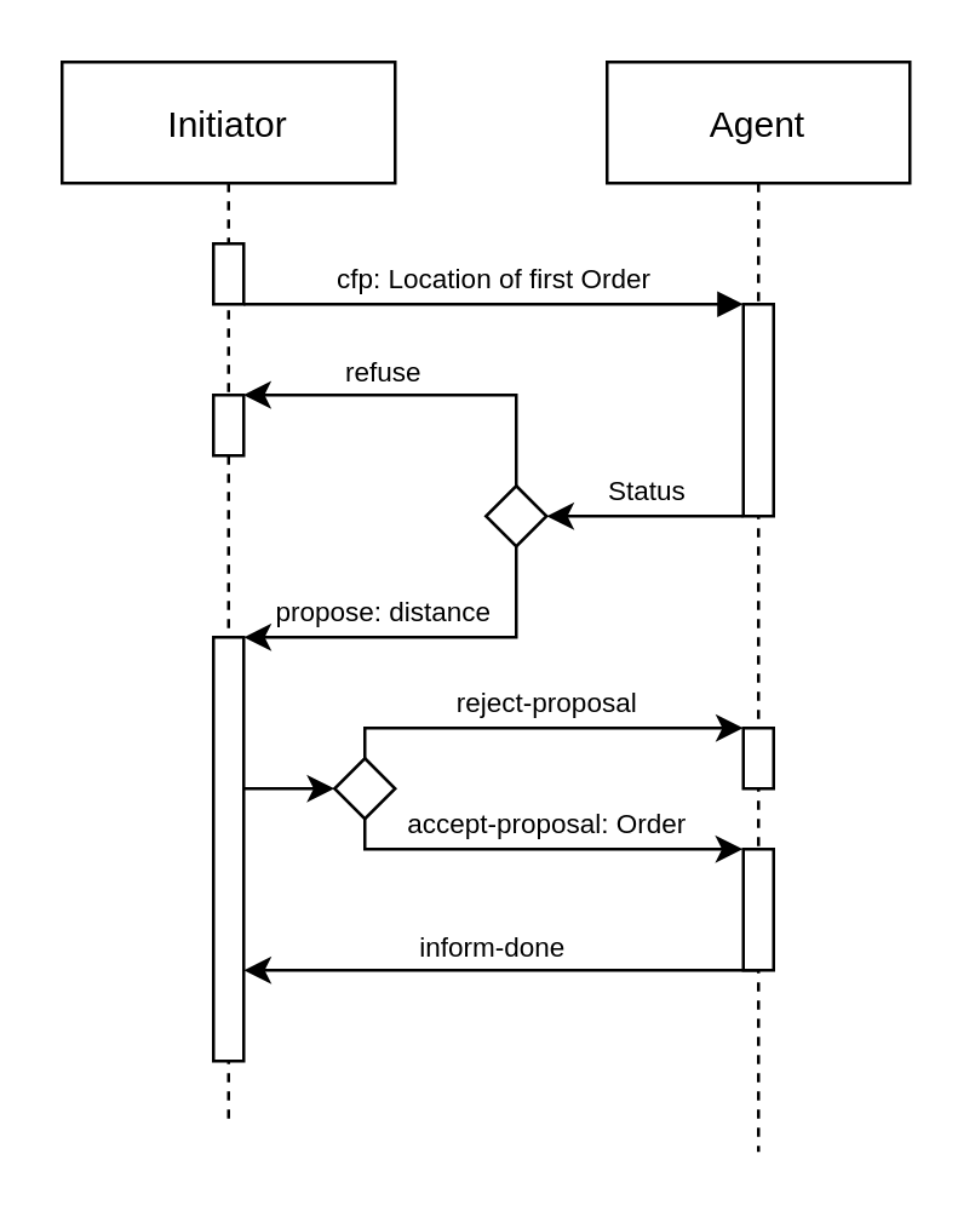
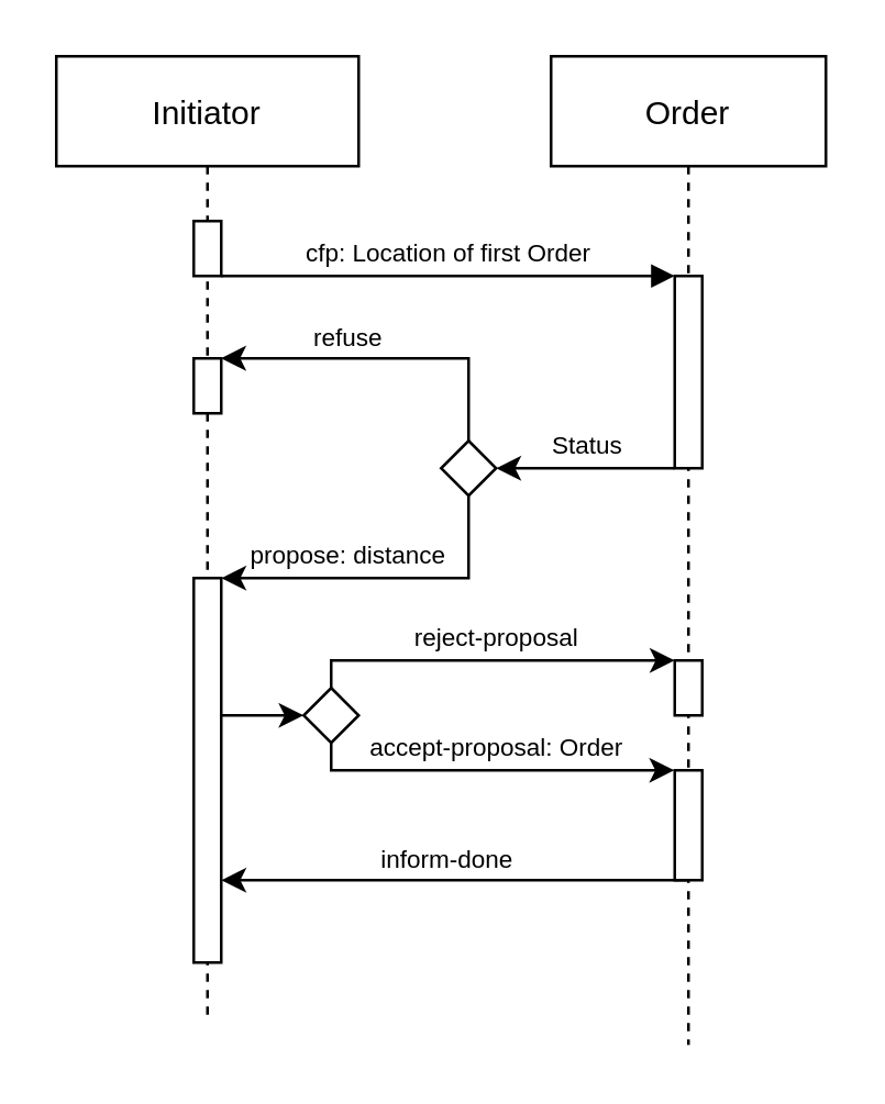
  <mxCell id="0" />
  <mxCell id="1" parent="0" />
  <mxCell id="2" value="Initiator" style="shape=umlLifeline;perimeter=lifelinePerimeter;container=1;collapsible=0;recursiveResize=0;rounded=0;shadow=0;strokeWidth=1;" parent="1" vertex="1"><mxGeometry x="20" y="20" width="110" height="350" as="geometry" /></mxCell>
  <mxCell id="3" value="" style="points=[];perimeter=orthogonalPerimeter;rounded=0;shadow=0;strokeWidth=1;" parent="2" vertex="1"><mxGeometry x="50" y="60" width="10" height="20" as="geometry" /></mxCell>
  <mxCell id="4" value="" style="points=[];perimeter=orthogonalPerimeter;rounded=0;shadow=0;strokeWidth=1;" vertex="1" parent="2"><mxGeometry x="50" y="110" width="10" height="20" as="geometry" /></mxCell>
  <mxCell id="5" value="" style="points=[];perimeter=orthogonalPerimeter;rounded=0;shadow=0;strokeWidth=1;" vertex="1" parent="2"><mxGeometry x="50" y="190" width="10" height="140" as="geometry" /></mxCell>
  <mxCell id="6" value="" style="rhombus;whiteSpace=wrap;html=1;" vertex="1" parent="2"><mxGeometry x="90" y="230" width="20" height="20" as="geometry" /></mxCell>
  <mxCell id="7" value="" style="endArrow=classic;html=1;rounded=0;fontSize=9;entryX=0;entryY=0.5;entryDx=0;entryDy=0;" edge="1" parent="2" target="6"><mxGeometry width="50" height="50" relative="1" as="geometry"><mxPoint x="60" y="240" as="sourcePoint" /><mxPoint x="105.5" y="223" as="targetPoint" /><Array as="points" /></mxGeometry></mxCell>
- <mxCell id="8" value="Agent" style="shape=umlLifeline;perimeter=lifelinePerimeter;container=1;collapsible=0;recursiveResize=0;rounded=0;shadow=0;strokeWidth=1;" parent="1" vertex="1"><mxGeometry x="200" y="20" width="100" height="360" as="geometry" /></mxCell>
+ <mxCell id="8" value="Order" style="shape=umlLifeline;perimeter=lifelinePerimeter;container=1;collapsible=0;recursiveResize=0;rounded=0;shadow=0;strokeWidth=1;" parent="1" vertex="1"><mxGeometry x="200" y="20" width="100" height="360" as="geometry" /></mxCell>
  <mxCell id="9" value="" style="points=[];perimeter=orthogonalPerimeter;rounded=0;shadow=0;strokeWidth=1;" parent="8" vertex="1"><mxGeometry x="45" y="80" width="10" height="70" as="geometry" /></mxCell>
  <mxCell id="10" value="" style="points=[];perimeter=orthogonalPerimeter;rounded=0;shadow=0;strokeWidth=1;" vertex="1" parent="8"><mxGeometry x="45" y="260" width="10" height="40" as="geometry" /></mxCell>
  <mxCell id="11" value="" style="points=[];perimeter=orthogonalPerimeter;rounded=0;shadow=0;strokeWidth=1;" vertex="1" parent="8"><mxGeometry x="45" y="220" width="10" height="20" as="geometry" /></mxCell>
  <mxCell id="12" value="cfp: Location of first Order" style="verticalAlign=bottom;endArrow=block;entryX=0;entryY=0;shadow=0;strokeWidth=1;fontSize=9;" parent="1" source="3" target="9" edge="1"><mxGeometry relative="1" as="geometry"><mxPoint x="175" y="100" as="sourcePoint" /></mxGeometry></mxCell>
  <mxCell id="13" value="" style="rhombus;whiteSpace=wrap;html=1;" vertex="1" parent="1"><mxGeometry x="160" y="160" width="20" height="20" as="geometry" /></mxCell>
  <mxCell id="14" value="&lt;font style=&quot;font-size: 9px;&quot;&gt;Status&lt;/font&gt;" style="endArrow=classic;html=1;rounded=0;entryX=1;entryY=0.5;entryDx=0;entryDy=0;exitX=-0.011;exitY=1;exitDx=0;exitDy=0;exitPerimeter=0;labelPosition=center;verticalLabelPosition=top;align=center;verticalAlign=bottom;" edge="1" parent="1" source="9" target="13"><mxGeometry width="50" height="50" relative="1" as="geometry"><mxPoint x="190" y="150" as="sourcePoint" /><mxPoint x="200" y="150" as="targetPoint" /></mxGeometry></mxCell>
  <mxCell id="15" value="&lt;font style=&quot;font-size: 9px;&quot;&gt;propose: distance&lt;/font&gt;" style="endArrow=classic;html=1;rounded=0;exitX=0.5;exitY=1;exitDx=0;exitDy=0;labelPosition=center;verticalLabelPosition=top;align=center;verticalAlign=bottom;" edge="1" parent="1" source="13"><mxGeometry x="0.229" width="50" height="50" relative="1" as="geometry"><mxPoint x="180" y="210" as="sourcePoint" /><mxPoint x="80" y="210" as="targetPoint" /><Array as="points"><mxPoint x="170" y="210" /></Array><mxPoint as="offset" /></mxGeometry></mxCell>
  <mxCell id="16" value="" style="endArrow=classic;html=1;rounded=0;exitX=0.5;exitY=0;exitDx=0;exitDy=0;entryX=0.993;entryY=-0.002;entryDx=0;entryDy=0;entryPerimeter=0;" edge="1" parent="1" source="13" target="4"><mxGeometry width="50" height="50" relative="1" as="geometry"><mxPoint x="180" y="170" as="sourcePoint" /><mxPoint x="80" y="130" as="targetPoint" /><Array as="points"><mxPoint x="170" y="130" /></Array></mxGeometry></mxCell>
  <mxCell id="17" value="refuse" style="edgeLabel;html=1;align=center;verticalAlign=bottom;resizable=0;points=[];fontSize=9;labelPosition=center;verticalLabelPosition=top;" vertex="1" connectable="0" parent="16"><mxGeometry x="-0.096" y="-1" relative="1" as="geometry"><mxPoint x="-21" y="1" as="offset" /></mxGeometry></mxCell>
  <mxCell id="18" value="&lt;font style=&quot;font-size: 9px;&quot;&gt;reject-proposal&lt;/font&gt;" style="endArrow=classic;html=1;rounded=0;exitX=0.5;exitY=0;exitDx=0;exitDy=0;labelPosition=center;verticalLabelPosition=top;align=center;verticalAlign=bottom;" edge="1" parent="1" source="6"><mxGeometry x="0.037" width="50" height="50" relative="1" as="geometry"><mxPoint x="195.5" y="290" as="sourcePoint" /><mxPoint x="245" y="240" as="targetPoint" /><Array as="points"><mxPoint x="120" y="240" /><mxPoint x="165.5" y="240" /><mxPoint x="185.5" y="240" /></Array><mxPoint as="offset" /></mxGeometry></mxCell>
  <mxCell id="19" value="&lt;font style=&quot;font-size: 9px;&quot;&gt;accept-proposal: Order&lt;br&gt;&lt;/font&gt;" style="endArrow=classic;html=1;rounded=0;exitX=0.5;exitY=1;exitDx=0;exitDy=0;labelPosition=center;verticalLabelPosition=top;align=center;verticalAlign=bottom;entryX=-0.013;entryY=-0.001;entryDx=0;entryDy=0;entryPerimeter=0;" edge="1" parent="1" source="6" target="10"><mxGeometry x="0.038" width="50" height="50" relative="1" as="geometry"><mxPoint x="145.5" y="260" as="sourcePoint" /><mxPoint x="240" y="280" as="targetPoint" /><Array as="points"><mxPoint x="120" y="280" /><mxPoint x="195.5" y="280" /><mxPoint x="230" y="280" /></Array><mxPoint as="offset" /></mxGeometry></mxCell>
  <mxCell id="20" value="" style="endArrow=classic;html=1;rounded=0;" edge="1" parent="1" source="8" target="5"><mxGeometry width="50" height="50" relative="1" as="geometry"><mxPoint x="182.54" y="330.02" as="sourcePoint" /><mxPoint x="80" y="320" as="targetPoint" /><Array as="points"><mxPoint x="183" y="320" /><mxPoint x="160" y="320" /><mxPoint x="90" y="320" /></Array></mxGeometry></mxCell>
  <mxCell id="21" value="inform-done" style="edgeLabel;html=1;align=center;verticalAlign=bottom;resizable=0;points=[];fontSize=9;labelPosition=center;verticalLabelPosition=top;" vertex="1" connectable="0" parent="20"><mxGeometry x="-0.096" y="-1" relative="1" as="geometry"><mxPoint x="-11" y="1" as="offset" /></mxGeometry></mxCell>
